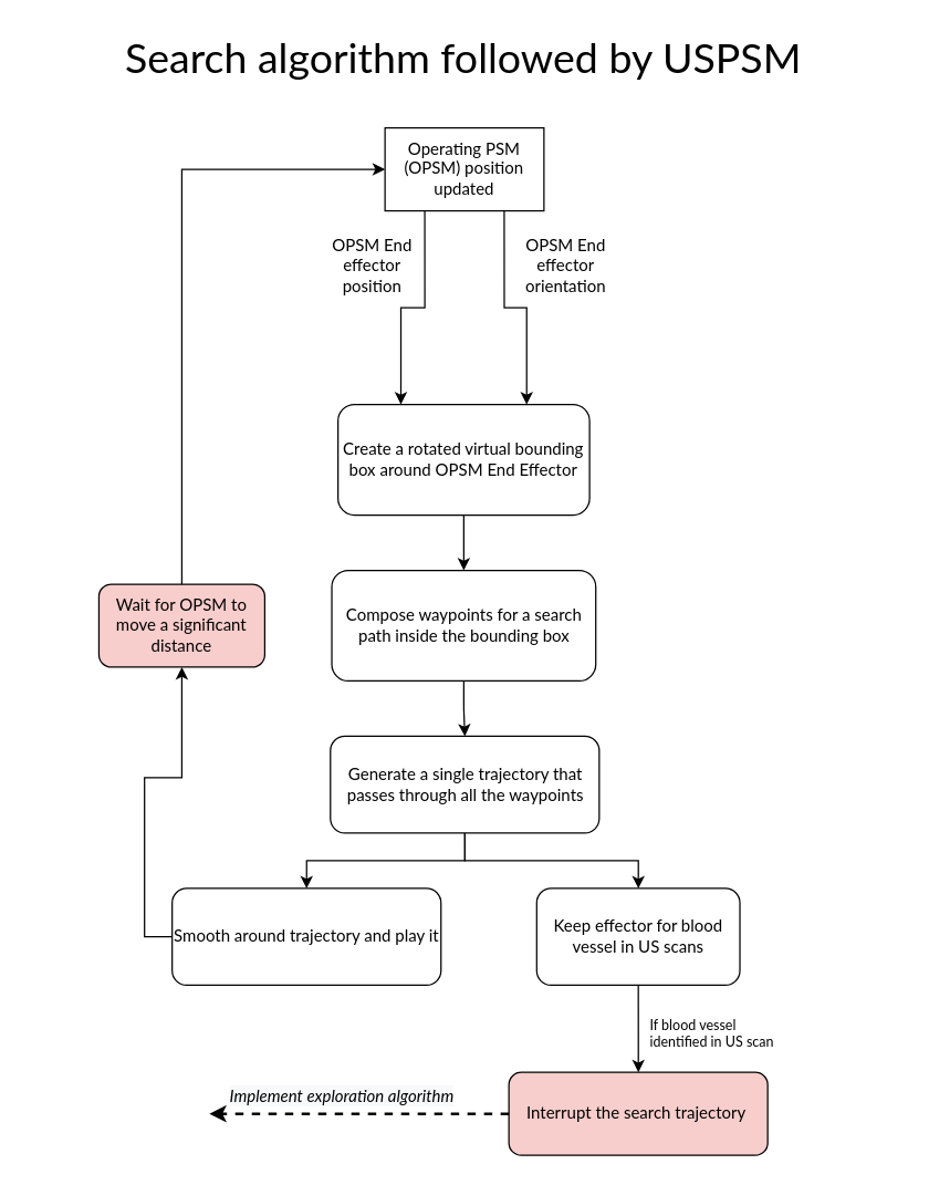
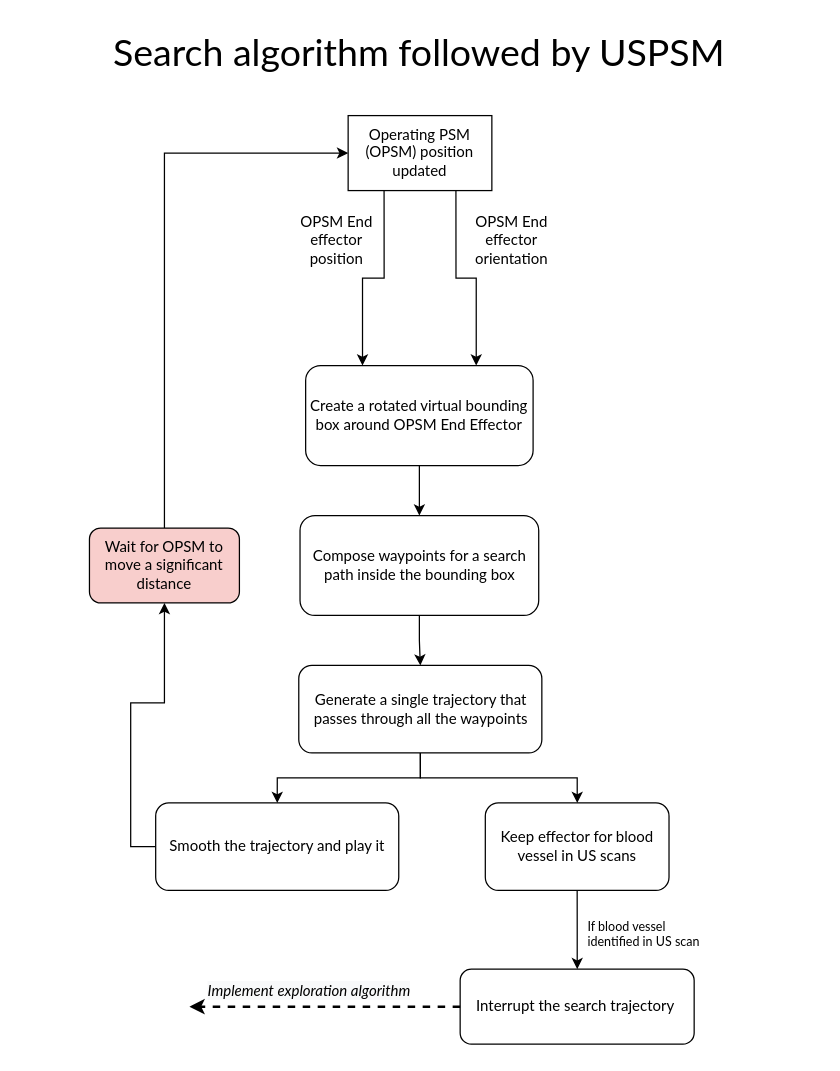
  <mxCell id="0" />
  <mxCell id="1" parent="0" />
  <mxCell id="2" style="edgeStyle=orthogonalEdgeStyle;rounded=0;orthogonalLoop=1;jettySize=auto;html=1;exitX=0.5;exitY=1;exitDx=0;exitDy=0;fontFamily=Lato;fontSource=https%3A%2F%2Ffonts.googleapis.com%2Fcss%3Ffamily%3DLato;" edge="1" parent="1" source="3" target="10"><mxGeometry relative="1" as="geometry" /></mxCell>
  <mxCell id="3" value="Create a rotated virtual bounding box around OPSM End Effector" style="rounded=1;whiteSpace=wrap;html=1;fontFamily=Lato;fontSource=https%3A%2F%2Ffonts.googleapis.com%2Fcss%3Ffamily%3DLato;" vertex="1" parent="1"><mxGeometry x="244" y="292" width="182" height="80" as="geometry" /></mxCell>
  <mxCell id="4" style="edgeStyle=orthogonalEdgeStyle;rounded=0;orthogonalLoop=1;jettySize=auto;html=1;exitX=0.25;exitY=1;exitDx=0;exitDy=0;entryX=0.25;entryY=0;entryDx=0;entryDy=0;fontFamily=Lato;fontSource=https%3A%2F%2Ffonts.googleapis.com%2Fcss%3Ffamily%3DLato;" edge="1" parent="1" source="6" target="3"><mxGeometry relative="1" as="geometry" /></mxCell>
  <mxCell id="5" style="edgeStyle=orthogonalEdgeStyle;rounded=0;orthogonalLoop=1;jettySize=auto;html=1;exitX=0.75;exitY=1;exitDx=0;exitDy=0;entryX=0.75;entryY=0;entryDx=0;entryDy=0;fontFamily=Lato;fontSource=https%3A%2F%2Ffonts.googleapis.com%2Fcss%3Ffamily%3DLato;" edge="1" parent="1" source="6" target="3"><mxGeometry relative="1" as="geometry" /></mxCell>
  <mxCell id="6" value="Operating PSM (OPSM) position updated" style="rounded=0;whiteSpace=wrap;html=1;fontFamily=Lato;fontSource=https%3A%2F%2Ffonts.googleapis.com%2Fcss%3Ffamily%3DLato;" vertex="1" parent="1"><mxGeometry x="278" y="92" width="115" height="60" as="geometry" /></mxCell>
  <mxCell id="7" value="OPSM End effector position" style="text;html=1;strokeColor=none;fillColor=none;align=center;verticalAlign=middle;whiteSpace=wrap;rounded=0;fontFamily=Lato;fontSource=https%3A%2F%2Ffonts.googleapis.com%2Fcss%3Ffamily%3DLato;" vertex="1" parent="1"><mxGeometry x="234" y="172" width="70" height="40" as="geometry" /></mxCell>
  <mxCell id="8" value="OPSM End effector orientation" style="text;html=1;strokeColor=none;fillColor=none;align=center;verticalAlign=middle;whiteSpace=wrap;rounded=0;fontFamily=Lato;fontSource=https%3A%2F%2Ffonts.googleapis.com%2Fcss%3Ffamily%3DLato;" vertex="1" parent="1"><mxGeometry x="374" y="172" width="70" height="40" as="geometry" /></mxCell>
  <mxCell id="9" style="edgeStyle=orthogonalEdgeStyle;rounded=0;orthogonalLoop=1;jettySize=auto;html=1;exitX=0.5;exitY=1;exitDx=0;exitDy=0;entryX=0.5;entryY=0;entryDx=0;entryDy=0;fontFamily=Lato;fontSource=https%3A%2F%2Ffonts.googleapis.com%2Fcss%3Ffamily%3DLato;" edge="1" parent="1" source="10" target="13"><mxGeometry relative="1" as="geometry" /></mxCell>
  <mxCell id="10" value="Compose waypoints for a search path inside the bounding box" style="rounded=1;whiteSpace=wrap;html=1;fontFamily=Lato;fontSource=https%3A%2F%2Ffonts.googleapis.com%2Fcss%3Ffamily%3DLato;" vertex="1" parent="1"><mxGeometry x="239.5" y="412" width="191" height="80" as="geometry" /></mxCell>
  <mxCell id="11" style="edgeStyle=orthogonalEdgeStyle;rounded=0;orthogonalLoop=1;jettySize=auto;html=1;entryX=0.5;entryY=0;entryDx=0;entryDy=0;fontFamily=Lato;fontSource=https%3A%2F%2Ffonts.googleapis.com%2Fcss%3Ffamily%3DLato;" edge="1" parent="1" source="13" target="16"><mxGeometry relative="1" as="geometry" /></mxCell>
  <mxCell id="12" style="edgeStyle=orthogonalEdgeStyle;rounded=0;orthogonalLoop=1;jettySize=auto;html=1;exitX=0.5;exitY=1;exitDx=0;exitDy=0;fontFamily=Lato;fontSource=https%3A%2F%2Ffonts.googleapis.com%2Fcss%3Ffamily%3DLato;" edge="1" parent="1" source="13" target="18"><mxGeometry relative="1" as="geometry" /></mxCell>
  <mxCell id="13" value="Generate a single trajectory that passes through all the waypoints" style="rounded=1;whiteSpace=wrap;html=1;fontFamily=Lato;fontSource=https%3A%2F%2Ffonts.googleapis.com%2Fcss%3Ffamily%3DLato;" vertex="1" parent="1"><mxGeometry x="238.5" y="532" width="194.5" height="70" as="geometry" /></mxCell>
- <mxCell id="14" value="Interrupt the search trajectory&amp;nbsp;" style="rounded=1;whiteSpace=wrap;html=1;fontFamily=Lato;fontSource=https%3A%2F%2Ffonts.googleapis.com%2Fcss%3Ffamily%3DLato;fillColor=#f8cecc;" vertex="1" parent="1"><mxGeometry x="367.63" y="775" width="187.25" height="60" as="geometry" /></mxCell>
+ <mxCell id="14" value="Interrupt the search trajectory&amp;nbsp;" style="rounded=1;whiteSpace=wrap;html=1;fontFamily=Lato;fontSource=https%3A%2F%2Ffonts.googleapis.com%2Fcss%3Ffamily%3DLato;" vertex="1" parent="1"><mxGeometry x="367.63" y="775" width="187.25" height="60" as="geometry" /></mxCell>
  <mxCell id="15" style="edgeStyle=orthogonalEdgeStyle;rounded=0;orthogonalLoop=1;jettySize=auto;html=1;exitX=0;exitY=0.5;exitDx=0;exitDy=0;entryX=0.5;entryY=1;entryDx=0;entryDy=0;fontFamily=Lato;fontSource=https%3A%2F%2Ffonts.googleapis.com%2Fcss%3Ffamily%3DLato;fontSize=12;" edge="1" parent="1" source="16" target="22"><mxGeometry relative="1" as="geometry" /></mxCell>
- <mxCell id="16" value="Smooth around trajectory and play it" style="rounded=1;whiteSpace=wrap;html=1;fontFamily=Lato;fontSource=https%3A%2F%2Ffonts.googleapis.com%2Fcss%3Ffamily%3DLato;" vertex="1" parent="1"><mxGeometry x="124" y="642" width="194.5" height="70" as="geometry" /></mxCell>
+ <mxCell id="16" value="Smooth the trajectory and play it" style="rounded=1;whiteSpace=wrap;html=1;fontFamily=Lato;fontSource=https%3A%2F%2Ffonts.googleapis.com%2Fcss%3Ffamily%3DLato;" vertex="1" parent="1"><mxGeometry x="124" y="642" width="194.5" height="70" as="geometry" /></mxCell>
  <mxCell id="17" style="edgeStyle=orthogonalEdgeStyle;rounded=0;orthogonalLoop=1;jettySize=auto;html=1;exitX=0.5;exitY=1;exitDx=0;exitDy=0;fontFamily=Lato;fontSource=https%3A%2F%2Ffonts.googleapis.com%2Fcss%3Ffamily%3DLato;" edge="1" parent="1" source="18" target="14"><mxGeometry relative="1" as="geometry" /></mxCell>
  <mxCell id="18" value="Keep effector for blood vessel in US scans" style="rounded=1;whiteSpace=wrap;html=1;fontFamily=Lato;fontSource=https%3A%2F%2Ffonts.googleapis.com%2Fcss%3Ffamily%3DLato;" vertex="1" parent="1"><mxGeometry x="387.76" y="642" width="147" height="70" as="geometry" /></mxCell>
  <mxCell id="19" value="If blood vessel identified in US scan" style="text;html=1;strokeColor=none;fillColor=none;align=left;verticalAlign=middle;whiteSpace=wrap;rounded=0;fontSize=10;fontFamily=Lato;fontSource=https%3A%2F%2Ffonts.googleapis.com%2Fcss%3Ffamily%3DLato;" vertex="1" parent="1"><mxGeometry x="468" y="716" width="100" height="60" as="geometry" /></mxCell>
  <mxCell id="20" value="&lt;font style=&quot;font-size: 30px&quot;&gt;Search algorithm followed by USPSM&lt;/font&gt;" style="text;html=1;strokeColor=none;fillColor=none;align=center;verticalAlign=middle;whiteSpace=wrap;rounded=0;fontSize=10;fontFamily=Lato;fontSource=https%3A%2F%2Ffonts.googleapis.com%2Fcss%3Ffamily%3DLato;" vertex="1" parent="1"><mxGeometry x="20" y="20" width="630" height="40" as="geometry" /></mxCell>
  <mxCell id="21" style="edgeStyle=orthogonalEdgeStyle;rounded=0;orthogonalLoop=1;jettySize=auto;html=1;entryX=0;entryY=0.5;entryDx=0;entryDy=0;fontFamily=Lato;fontSource=https%3A%2F%2Ffonts.googleapis.com%2Fcss%3Ffamily%3DLato;fontSize=12;" edge="1" parent="1" source="22" target="6"><mxGeometry relative="1" as="geometry"><Array as="points"><mxPoint x="131" y="122" /></Array></mxGeometry></mxCell>
  <mxCell id="22" value="Wait for OPSM to move a significant distance" style="rounded=1;whiteSpace=wrap;html=1;fontFamily=Lato;fontSource=https%3A%2F%2Ffonts.googleapis.com%2Fcss%3Ffamily%3DLato;fontSize=12;align=center;fillColor=#f8cecc;" vertex="1" parent="1"><mxGeometry x="71" y="422" width="120" height="60" as="geometry" /></mxCell>
  <mxCell id="23" value="" style="endArrow=classic;html=1;fontFamily=Lato;fontSource=https%3A%2F%2Ffonts.googleapis.com%2Fcss%3Ffamily%3DLato;fontSize=12;exitX=0;exitY=0.5;exitDx=0;exitDy=0;strokeWidth=2;dashed=1;" edge="1" parent="1" source="14"><mxGeometry width="50" height="50" relative="1" as="geometry"><mxPoint x="346.25" y="812.5" as="sourcePoint" /><mxPoint x="151" y="805" as="targetPoint" /></mxGeometry></mxCell>
  <mxCell id="24" value="&lt;meta charset=&quot;utf-8&quot;&gt;&lt;span style=&quot;color: rgb(0, 0, 0); font-family: lato; font-size: 12px; font-weight: 400; letter-spacing: normal; text-align: center; text-indent: 0px; text-transform: none; word-spacing: 0px; background-color: rgb(248, 249, 250); display: inline; float: none;&quot;&gt;Implement exploration algorithm&lt;/span&gt;" style="text;whiteSpace=wrap;html=1;fontSize=12;fontFamily=Lato;fontStyle=2" vertex="1" parent="1"><mxGeometry x="164" y="779" width="200" height="30" as="geometry" /></mxCell>
